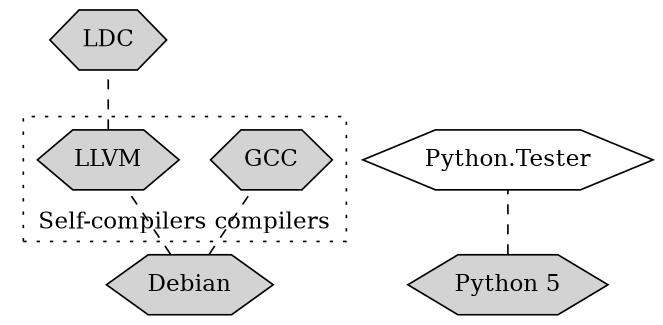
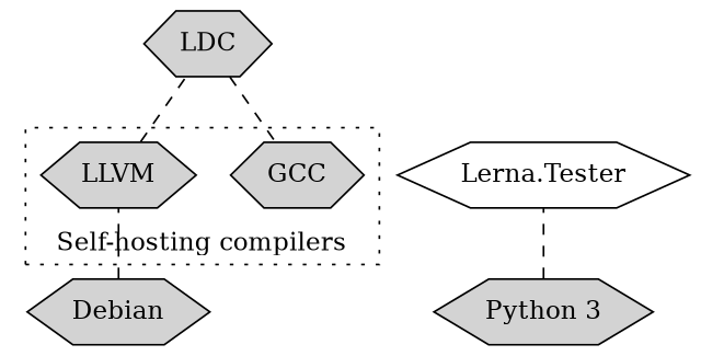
  graph {
    rankdir=BT
    node [shape=hexagon style=filled]
    edge [style=dashed]
    GCC
    LLVM
    LDC
-   "Lerna.Tester" [label="Python.Tester" style=""]
-   "Python 3" [label="Python 5"]
+   "Lerna.Tester" [style=""]
+   "Python 3"
    Debian
    subgraph cluster_1 {
-     label="Self-compilers compilers"
+     label="Self-hosting compilers"
      style=dotted
      GCC
      LLVM
    }
    LLVM -- LDC
    "Python 3" -- "Lerna.Tester"
-   Debian -- GCC
+   LDC -- GCC
    Debian -- LLVM
  }
